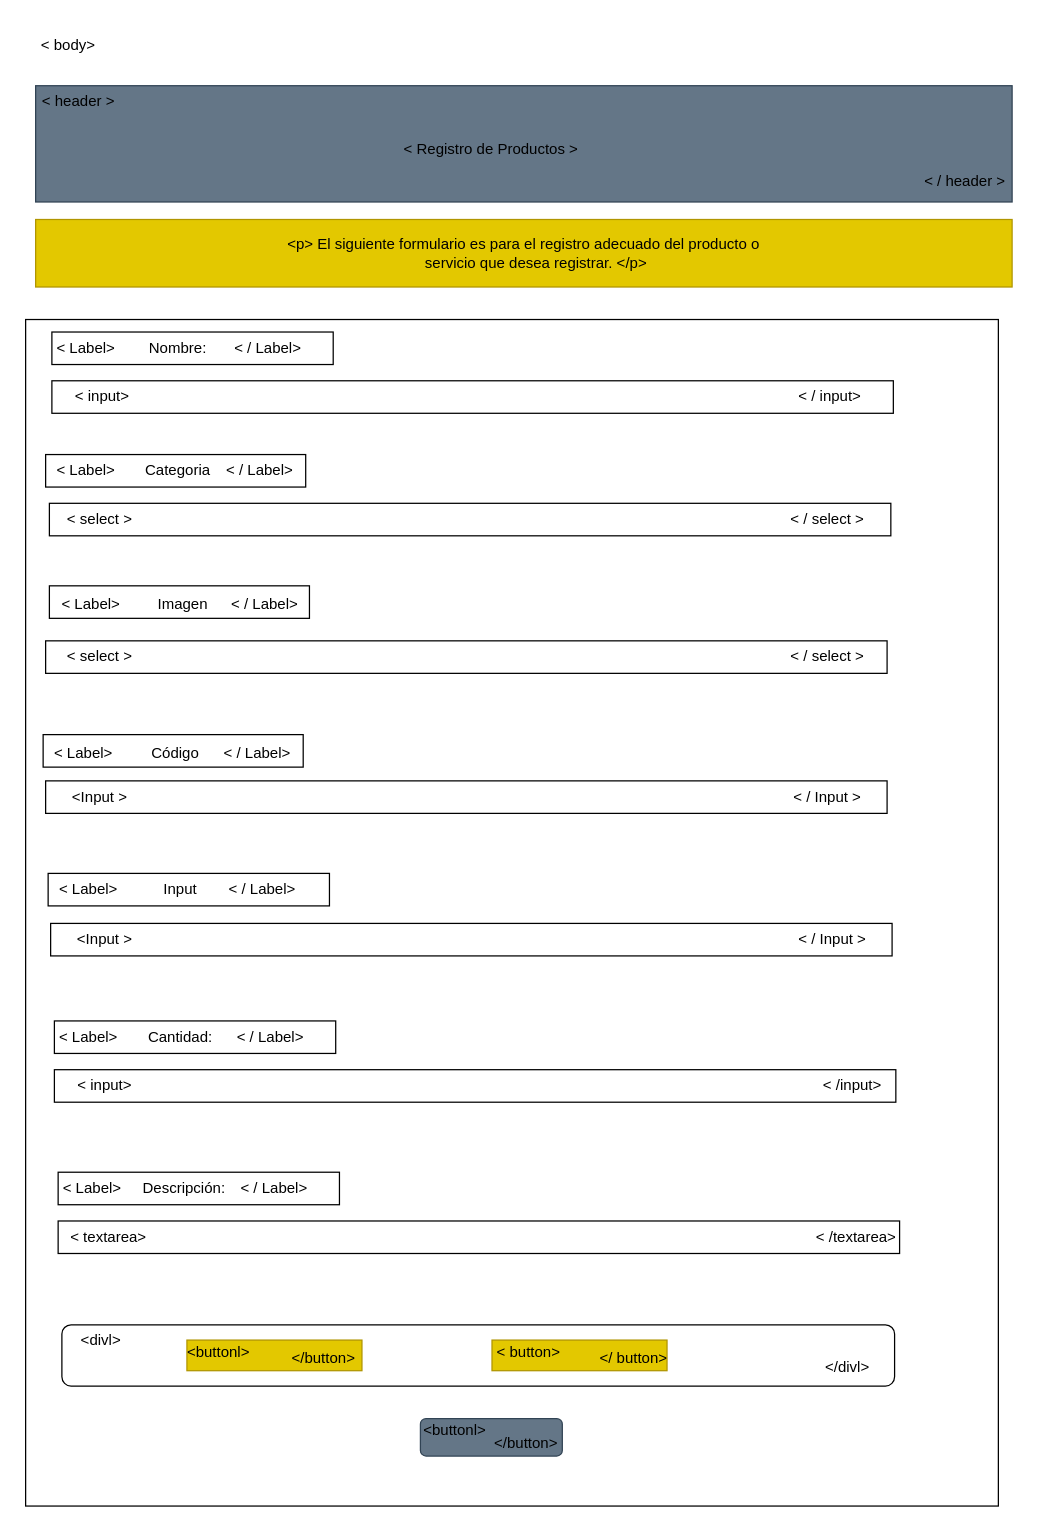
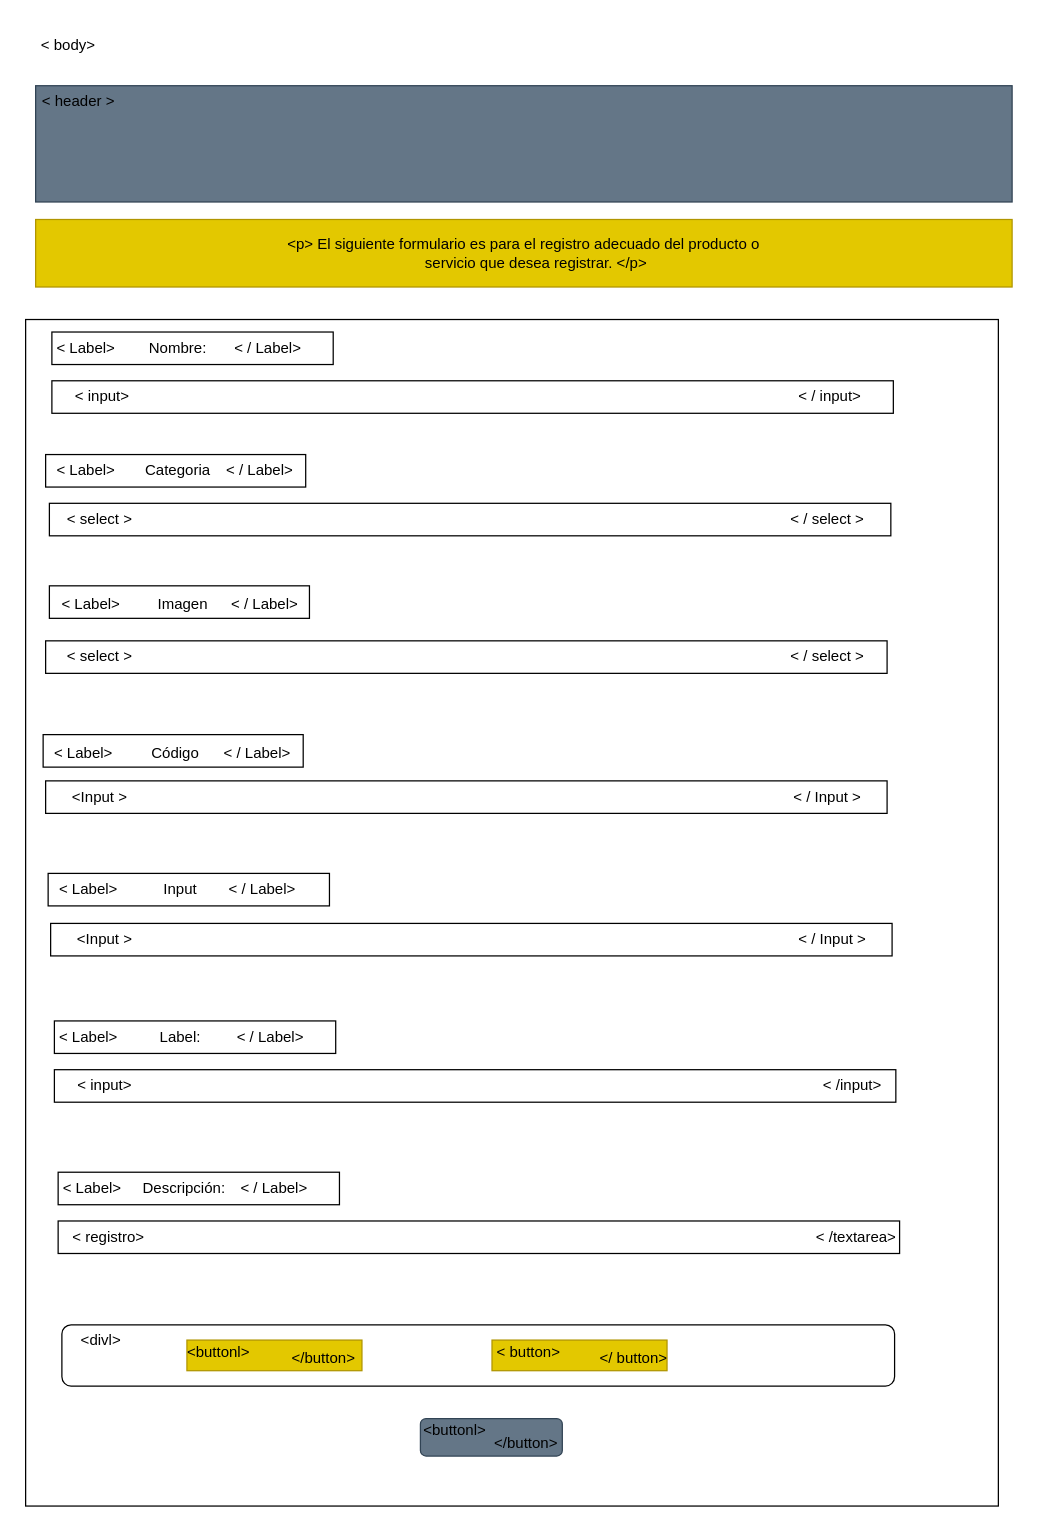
  <mxCell id="0" />
  <mxCell id="1" parent="0" />
  <mxCell id="2" value="" style="rounded=0;whiteSpace=wrap;html=1;" vertex="1" parent="1"><mxGeometry x="44" y="265" width="116" height="30" as="geometry" /></mxCell>
  <mxCell id="3" value="" style="rounded=0;whiteSpace=wrap;html=1;fillColor=#647687;fontColor=#ffffff;strokeColor=#314354;" vertex="1" parent="1"><mxGeometry x="28" y="68" width="781" height="93" as="geometry" /></mxCell>
  <mxCell id="4" value="&amp;lt; header &amp;gt;" style="text;html=1;align=center;verticalAlign=middle;whiteSpace=wrap;rounded=0;" vertex="1" parent="1"><mxGeometry x="28" y="65.75" width="69" height="30" as="geometry" /></mxCell>
- <mxCell id="5" value="&amp;lt; / header &amp;gt;" style="text;html=1;align=center;verticalAlign=middle;whiteSpace=wrap;rounded=0;" vertex="1" parent="1"><mxGeometry x="737" y="130" width="69" height="30" as="geometry" /></mxCell>
- <mxCell id="6" value="&amp;lt; Registro de Productos &amp;gt;" style="text;html=1;align=center;verticalAlign=middle;whiteSpace=wrap;rounded=0;" vertex="1" parent="1"><mxGeometry x="280" y="95.75" width="225" height="45.5" as="geometry" /></mxCell>
  <mxCell id="7" value="&amp;lt; body&amp;gt;&amp;nbsp;" style="text;html=1;align=center;verticalAlign=middle;whiteSpace=wrap;rounded=0;" vertex="1" parent="1"><mxGeometry x="26" y="20.75" width="60" height="30" as="geometry" /></mxCell>
  <mxCell id="8" value="&amp;lt;p&amp;gt; El siguiente formulario es para el registro adecuado del producto o&lt;br&gt;&amp;nbsp; &amp;nbsp; &amp;nbsp; servicio que desea registrar. &amp;lt;/p&amp;gt;" style="rounded=0;whiteSpace=wrap;html=1;fillColor=#e3c800;fontColor=#000000;strokeColor=#B09500;" vertex="1" parent="1"><mxGeometry x="28" y="175" width="781" height="54" as="geometry" /></mxCell>
  <mxCell id="9" value="" style="rounded=0;whiteSpace=wrap;html=1;" vertex="1" parent="1"><mxGeometry x="20" y="255" width="778" height="949" as="geometry" /></mxCell>
  <mxCell id="10" value="" style="rounded=0;whiteSpace=wrap;html=1;" vertex="1" parent="1"><mxGeometry x="41" y="265" width="225" height="26" as="geometry" /></mxCell>
  <mxCell id="11" value="Nombre:" style="text;html=1;align=center;verticalAlign=middle;whiteSpace=wrap;rounded=0;" vertex="1" parent="1"><mxGeometry x="111" y="263" width="62" height="30" as="geometry" /></mxCell>
  <mxCell id="12" value="&amp;lt; Label&amp;gt;" style="text;html=1;align=center;verticalAlign=middle;whiteSpace=wrap;rounded=0;" vertex="1" parent="1"><mxGeometry x="34" y="263" width="69" height="30" as="geometry" /></mxCell>
  <mxCell id="13" value="&amp;lt; / Label&amp;gt;" style="text;html=1;align=center;verticalAlign=middle;whiteSpace=wrap;rounded=0;" vertex="1" parent="1"><mxGeometry x="181" y="263" width="66" height="30" as="geometry" /></mxCell>
  <mxCell id="14" value="" style="rounded=0;whiteSpace=wrap;html=1;" vertex="1" parent="1"><mxGeometry x="41" y="304" width="673" height="26" as="geometry" /></mxCell>
  <mxCell id="15" value="&amp;lt; input&amp;gt;" style="text;html=1;align=center;verticalAlign=middle;whiteSpace=wrap;rounded=0;" vertex="1" parent="1"><mxGeometry x="47" y="302" width="69" height="30" as="geometry" /></mxCell>
  <mxCell id="16" value="&amp;lt; / input&amp;gt;" style="text;html=1;align=center;verticalAlign=middle;whiteSpace=wrap;rounded=0;" vertex="1" parent="1"><mxGeometry x="629" y="302" width="69" height="30" as="geometry" /></mxCell>
  <mxCell id="17" value="" style="rounded=0;whiteSpace=wrap;html=1;" vertex="1" parent="1"><mxGeometry x="36" y="363" width="208" height="26" as="geometry" /></mxCell>
  <mxCell id="18" value="Categoria" style="text;html=1;align=center;verticalAlign=middle;whiteSpace=wrap;rounded=0;" vertex="1" parent="1"><mxGeometry x="111" y="361" width="62" height="30" as="geometry" /></mxCell>
  <mxCell id="19" value="&amp;lt; Label&amp;gt;" style="text;html=1;align=center;verticalAlign=middle;whiteSpace=wrap;rounded=0;" vertex="1" parent="1"><mxGeometry x="34" y="361" width="69" height="30" as="geometry" /></mxCell>
  <mxCell id="20" value="&amp;lt; / Label&amp;gt;" style="text;html=1;align=center;verticalAlign=middle;whiteSpace=wrap;rounded=0;" vertex="1" parent="1"><mxGeometry x="173" y="361" width="69" height="30" as="geometry" /></mxCell>
  <mxCell id="21" value="" style="rounded=0;whiteSpace=wrap;html=1;" vertex="1" parent="1"><mxGeometry x="39" y="402" width="673" height="26" as="geometry" /></mxCell>
  <mxCell id="22" value="&amp;lt; select &amp;gt;" style="text;html=1;align=center;verticalAlign=middle;whiteSpace=wrap;rounded=0;" vertex="1" parent="1"><mxGeometry x="45" y="400" width="69" height="30" as="geometry" /></mxCell>
  <mxCell id="23" value="&amp;lt; / select &amp;gt;" style="text;html=1;align=center;verticalAlign=middle;whiteSpace=wrap;rounded=0;" vertex="1" parent="1"><mxGeometry x="627" y="400" width="69" height="30" as="geometry" /></mxCell>
  <mxCell id="24" value="" style="rounded=0;whiteSpace=wrap;html=1;" vertex="1" parent="1"><mxGeometry x="39" y="468" width="208" height="26" as="geometry" /></mxCell>
  <mxCell id="25" value="Imagen" style="text;html=1;align=center;verticalAlign=middle;whiteSpace=wrap;rounded=0;" vertex="1" parent="1"><mxGeometry x="115" y="468" width="62" height="30" as="geometry" /></mxCell>
  <mxCell id="26" value="&amp;lt; Label&amp;gt;" style="text;html=1;align=center;verticalAlign=middle;whiteSpace=wrap;rounded=0;" vertex="1" parent="1"><mxGeometry x="38" y="468" width="69" height="30" as="geometry" /></mxCell>
  <mxCell id="27" value="&amp;lt; / Label&amp;gt;" style="text;html=1;align=center;verticalAlign=middle;whiteSpace=wrap;rounded=0;" vertex="1" parent="1"><mxGeometry x="177" y="468" width="69" height="30" as="geometry" /></mxCell>
  <mxCell id="28" value="" style="rounded=0;whiteSpace=wrap;html=1;" vertex="1" parent="1"><mxGeometry x="36" y="512" width="673" height="26" as="geometry" /></mxCell>
  <mxCell id="29" value="&amp;lt; select &amp;gt;" style="text;html=1;align=center;verticalAlign=middle;whiteSpace=wrap;rounded=0;" vertex="1" parent="1"><mxGeometry x="45" y="510" width="69" height="30" as="geometry" /></mxCell>
  <mxCell id="30" value="&amp;lt; / select &amp;gt;" style="text;html=1;align=center;verticalAlign=middle;whiteSpace=wrap;rounded=0;" vertex="1" parent="1"><mxGeometry x="627" y="510" width="69" height="30" as="geometry" /></mxCell>
  <mxCell id="31" value="" style="rounded=0;whiteSpace=wrap;html=1;" vertex="1" parent="1"><mxGeometry x="36" y="624" width="673" height="26" as="geometry" /></mxCell>
  <mxCell id="32" value="&amp;lt;Input &amp;gt;" style="text;html=1;align=center;verticalAlign=middle;whiteSpace=wrap;rounded=0;" vertex="1" parent="1"><mxGeometry x="45" y="622" width="69" height="30" as="geometry" /></mxCell>
  <mxCell id="33" value="&amp;lt; / Input &amp;gt;" style="text;html=1;align=center;verticalAlign=middle;whiteSpace=wrap;rounded=0;" vertex="1" parent="1"><mxGeometry x="627" y="622" width="69" height="30" as="geometry" /></mxCell>
  <mxCell id="34" value="" style="rounded=0;whiteSpace=wrap;html=1;" vertex="1" parent="1"><mxGeometry x="34" y="587" width="208" height="26" as="geometry" /></mxCell>
  <mxCell id="35" value="Código" style="text;html=1;align=center;verticalAlign=middle;whiteSpace=wrap;rounded=0;" vertex="1" parent="1"><mxGeometry x="109" y="587" width="62" height="30" as="geometry" /></mxCell>
  <mxCell id="36" value="&amp;lt; Label&amp;gt;" style="text;html=1;align=center;verticalAlign=middle;whiteSpace=wrap;rounded=0;" vertex="1" parent="1"><mxGeometry x="32" y="587" width="69" height="30" as="geometry" /></mxCell>
  <mxCell id="37" value="&amp;lt; / Label&amp;gt;" style="text;html=1;align=center;verticalAlign=middle;whiteSpace=wrap;rounded=0;" vertex="1" parent="1"><mxGeometry x="171" y="587" width="69" height="30" as="geometry" /></mxCell>
  <mxCell id="38" value="" style="rounded=0;whiteSpace=wrap;html=1;" vertex="1" parent="1"><mxGeometry x="40" y="738" width="673" height="26" as="geometry" /></mxCell>
  <mxCell id="39" value="&amp;lt;Input &amp;gt;" style="text;html=1;align=center;verticalAlign=middle;whiteSpace=wrap;rounded=0;" vertex="1" parent="1"><mxGeometry x="49" y="736" width="69" height="30" as="geometry" /></mxCell>
  <mxCell id="40" value="&amp;lt; / Input &amp;gt;" style="text;html=1;align=center;verticalAlign=middle;whiteSpace=wrap;rounded=0;" vertex="1" parent="1"><mxGeometry x="631" y="736" width="69" height="30" as="geometry" /></mxCell>
  <mxCell id="41" value="" style="rounded=0;whiteSpace=wrap;html=1;" vertex="1" parent="1"><mxGeometry x="38" y="698" width="225" height="26" as="geometry" /></mxCell>
  <mxCell id="42" value="Input" style="text;html=1;align=center;verticalAlign=middle;whiteSpace=wrap;rounded=0;" vertex="1" parent="1"><mxGeometry x="113" y="696" width="62" height="30" as="geometry" /></mxCell>
  <mxCell id="43" value="&amp;lt; Label&amp;gt;" style="text;html=1;align=center;verticalAlign=middle;whiteSpace=wrap;rounded=0;" vertex="1" parent="1"><mxGeometry x="36" y="696" width="69" height="30" as="geometry" /></mxCell>
  <mxCell id="44" value="&amp;lt; / Label&amp;gt;" style="text;html=1;align=center;verticalAlign=middle;whiteSpace=wrap;rounded=0;" vertex="1" parent="1"><mxGeometry x="175" y="696" width="69" height="30" as="geometry" /></mxCell>
  <mxCell id="45" value="" style="rounded=0;whiteSpace=wrap;html=1;" vertex="1" parent="1"><mxGeometry x="43" y="816" width="225" height="26" as="geometry" /></mxCell>
- <mxCell id="46" value="Cantidad:" style="text;html=1;align=center;verticalAlign=middle;whiteSpace=wrap;rounded=0;" vertex="1" parent="1"><mxGeometry x="113" y="814" width="62" height="30" as="geometry" /></mxCell>
+ <mxCell id="46" value="Label:" style="text;html=1;align=center;verticalAlign=middle;whiteSpace=wrap;rounded=0;" vertex="1" parent="1"><mxGeometry x="113" y="814" width="62" height="30" as="geometry" /></mxCell>
  <mxCell id="47" value="&amp;lt; Label&amp;gt;" style="text;html=1;align=center;verticalAlign=middle;whiteSpace=wrap;rounded=0;" vertex="1" parent="1"><mxGeometry x="36" y="814" width="69" height="30" as="geometry" /></mxCell>
  <mxCell id="48" value="&amp;lt; / Label&amp;gt;" style="text;html=1;align=center;verticalAlign=middle;whiteSpace=wrap;rounded=0;" vertex="1" parent="1"><mxGeometry x="183" y="814" width="66" height="30" as="geometry" /></mxCell>
  <mxCell id="49" value="" style="rounded=0;whiteSpace=wrap;html=1;" vertex="1" parent="1"><mxGeometry x="43" y="855" width="673" height="26" as="geometry" /></mxCell>
  <mxCell id="50" value="&amp;lt; input&amp;gt;" style="text;html=1;align=center;verticalAlign=middle;whiteSpace=wrap;rounded=0;" vertex="1" parent="1"><mxGeometry x="49" y="853" width="69" height="30" as="geometry" /></mxCell>
  <mxCell id="51" value="&amp;lt; /input&amp;gt;" style="text;html=1;align=center;verticalAlign=middle;whiteSpace=wrap;rounded=0;" vertex="1" parent="1"><mxGeometry x="647" y="853" width="69" height="30" as="geometry" /></mxCell>
  <mxCell id="52" value="" style="rounded=0;whiteSpace=wrap;html=1;" vertex="1" parent="1"><mxGeometry x="46" y="937" width="225" height="26" as="geometry" /></mxCell>
  <mxCell id="53" value="Descripción:" style="text;html=1;align=center;verticalAlign=middle;whiteSpace=wrap;rounded=0;" vertex="1" parent="1"><mxGeometry x="116" y="935" width="62" height="30" as="geometry" /></mxCell>
  <mxCell id="54" value="&amp;lt; Label&amp;gt;" style="text;html=1;align=center;verticalAlign=middle;whiteSpace=wrap;rounded=0;" vertex="1" parent="1"><mxGeometry x="39" y="935" width="69" height="30" as="geometry" /></mxCell>
  <mxCell id="55" value="&amp;lt; / Label&amp;gt;" style="text;html=1;align=center;verticalAlign=middle;whiteSpace=wrap;rounded=0;" vertex="1" parent="1"><mxGeometry x="186" y="935" width="66" height="30" as="geometry" /></mxCell>
  <mxCell id="56" value="" style="rounded=0;whiteSpace=wrap;html=1;" vertex="1" parent="1"><mxGeometry x="46" y="976" width="673" height="26" as="geometry" /></mxCell>
- <mxCell id="57" value="&amp;lt; textarea&amp;gt;" style="text;html=1;align=center;verticalAlign=middle;whiteSpace=wrap;rounded=0;" vertex="1" parent="1"><mxGeometry x="52" y="974" width="69" height="30" as="geometry" /></mxCell>
+ <mxCell id="57" value="&amp;lt; registro&amp;gt;" style="text;html=1;align=center;verticalAlign=middle;whiteSpace=wrap;rounded=0;" vertex="1" parent="1"><mxGeometry x="52" y="974" width="69" height="30" as="geometry" /></mxCell>
  <mxCell id="58" value="&amp;lt; /textarea&amp;gt;" style="text;html=1;align=center;verticalAlign=middle;whiteSpace=wrap;rounded=0;" vertex="1" parent="1"><mxGeometry x="650" y="974" width="69" height="30" as="geometry" /></mxCell>
  <mxCell id="59" value="" style="rounded=1;whiteSpace=wrap;html=1;" vertex="1" parent="1"><mxGeometry x="49" y="1059" width="666" height="49" as="geometry" /></mxCell>
  <mxCell id="60" value="&amp;lt;divl&amp;gt;" style="text;html=1;align=center;verticalAlign=middle;whiteSpace=wrap;rounded=0;" vertex="1" parent="1"><mxGeometry x="46" y="1057" width="69" height="30" as="geometry" /></mxCell>
- <mxCell id="61" value="&amp;lt;/divl&amp;gt;" style="text;html=1;align=center;verticalAlign=middle;whiteSpace=wrap;rounded=0;" vertex="1" parent="1"><mxGeometry x="643" y="1078" width="69" height="30" as="geometry" /></mxCell>
  <mxCell id="62" value="" style="rounded=0;whiteSpace=wrap;html=1;fillColor=#e3c800;fontColor=#000000;strokeColor=#B09500;" vertex="1" parent="1"><mxGeometry x="149" y="1071.25" width="140" height="24.5" as="geometry" /></mxCell>
  <mxCell id="63" value="" style="rounded=0;whiteSpace=wrap;html=1;fillColor=#e3c800;fontColor=#000000;strokeColor=#B09500;" vertex="1" parent="1"><mxGeometry x="393" y="1071.25" width="140" height="24.5" as="geometry" /></mxCell>
  <mxCell id="64" value="&amp;lt;buttonl&amp;gt;" style="text;html=1;align=center;verticalAlign=middle;whiteSpace=wrap;rounded=0;" vertex="1" parent="1"><mxGeometry x="140" y="1065.75" width="69" height="30" as="geometry" /></mxCell>
  <mxCell id="65" value="&amp;lt;/button&amp;gt;" style="text;html=1;align=center;verticalAlign=middle;whiteSpace=wrap;rounded=0;" vertex="1" parent="1"><mxGeometry x="224" y="1071.25" width="69" height="30" as="geometry" /></mxCell>
  <mxCell id="66" value="&amp;lt;/ button&amp;gt;" style="text;html=1;align=center;verticalAlign=middle;whiteSpace=wrap;rounded=0;" vertex="1" parent="1"><mxGeometry x="472" y="1071.25" width="69" height="30" as="geometry" /></mxCell>
  <mxCell id="67" value="&amp;lt; button&amp;gt;" style="text;html=1;align=center;verticalAlign=middle;whiteSpace=wrap;rounded=0;" vertex="1" parent="1"><mxGeometry x="388" y="1065.75" width="69" height="30" as="geometry" /></mxCell>
  <mxCell id="68" value="" style="rounded=1;whiteSpace=wrap;html=1;fillColor=#647687;fontColor=#ffffff;strokeColor=#314354;" vertex="1" parent="1"><mxGeometry x="335.75" y="1134" width="113.5" height="30" as="geometry" /></mxCell>
  <mxCell id="69" value="&amp;lt;buttonl&amp;gt;" style="text;html=1;align=center;verticalAlign=middle;whiteSpace=wrap;rounded=0;" vertex="1" parent="1"><mxGeometry x="329" y="1129" width="69" height="30" as="geometry" /></mxCell>
  <mxCell id="70" value="&amp;lt;/button&amp;gt;" style="text;html=1;align=center;verticalAlign=middle;whiteSpace=wrap;rounded=0;" vertex="1" parent="1"><mxGeometry x="386" y="1139" width="69" height="30" as="geometry" /></mxCell>
